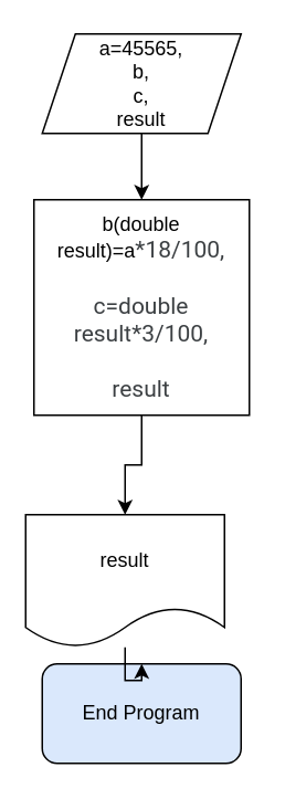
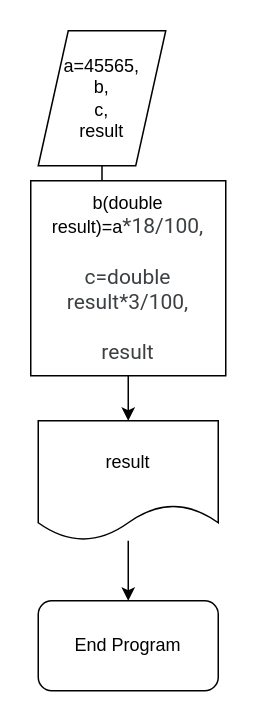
  <mxCell id="0" />
  <mxCell id="1" parent="0" />
- <mxCell id="2" value="End Program" style="rounded=1;whiteSpace=wrap;html=1;fillColor=#dae8fc;" vertex="1" parent="1"><mxGeometry x="25" y="400" width="120" height="60" as="geometry" /></mxCell>
+ <mxCell id="2" value="End Program" style="rounded=1;whiteSpace=wrap;html=1;" vertex="1" parent="1"><mxGeometry x="25" y="400" width="120" height="60" as="geometry" /></mxCell>
  <mxCell id="3" value="" style="edgeStyle=orthogonalEdgeStyle;rounded=0;orthogonalLoop=1;jettySize=auto;html=1;" edge="1" parent="1" source="4" target="6"><mxGeometry relative="1" as="geometry" /></mxCell>
- <mxCell id="4" value="a=45565,&lt;br&gt;b,&lt;br&gt;c,&lt;br&gt;result" style="shape=parallelogram;perimeter=parallelogramPerimeter;whiteSpace=wrap;html=1;fixedSize=1;" vertex="1" parent="1"><mxGeometry x="25" y="20" width="120" height="60" as="geometry" /></mxCell>
+ <mxCell id="4" value="a=45565,&lt;br&gt;b,&lt;br&gt;c,&lt;br&gt;result" style="shape=parallelogram;perimeter=parallelogramPerimeter;whiteSpace=wrap;html=1;fixedSize=1;" vertex="1" parent="1"><mxGeometry x="25" y="20" width="85" height="90" as="geometry" /></mxCell>
  <mxCell id="5" value="" style="edgeStyle=orthogonalEdgeStyle;rounded=0;orthogonalLoop=1;jettySize=auto;html=1;" edge="1" parent="1" source="6" target="8"><mxGeometry relative="1" as="geometry" /></mxCell>
  <mxCell id="6" value="b(double result)=a&lt;span style=&quot;color: rgb(60 , 64 , 67) ; font-family: &amp;#34;roboto&amp;#34; , &amp;#34;helvetica neue&amp;#34; , &amp;#34;helvetica&amp;#34; , sans-serif ; font-size: 14px ; text-align: left ; background-color: rgb(255 , 255 , 255)&quot;&gt;*18/100,&lt;br&gt;&lt;br&gt;c=double result&lt;/span&gt;&lt;span style=&quot;color: rgb(60 , 64 , 67) ; font-family: &amp;#34;roboto&amp;#34; , &amp;#34;helvetica neue&amp;#34; , &amp;#34;helvetica&amp;#34; , sans-serif ; font-size: 14px ; text-align: left ; background-color: rgb(255 , 255 , 255)&quot;&gt;*3/100,&lt;br&gt;&lt;br&gt;&lt;/span&gt;&lt;span style=&quot;color: rgb(60 , 64 , 67) ; font-family: &amp;#34;roboto&amp;#34; , &amp;#34;helvetica neue&amp;#34; , &amp;#34;helvetica&amp;#34; , sans-serif ; font-size: 14px ; text-align: left ; background-color: rgb(255 , 255 , 255)&quot;&gt;result&lt;br&gt;&lt;/span&gt;" style="whiteSpace=wrap;html=1;aspect=fixed;" vertex="1" parent="1"><mxGeometry x="20" y="120" width="130" height="130" as="geometry" /></mxCell>
  <mxCell id="7" value="" style="edgeStyle=orthogonalEdgeStyle;rounded=0;orthogonalLoop=1;jettySize=auto;html=1;" edge="1" parent="1" source="8" target="2"><mxGeometry relative="1" as="geometry" /></mxCell>
- <mxCell id="8" value="result" style="shape=document;whiteSpace=wrap;html=1;boundedLbl=1;" vertex="1" parent="1"><mxGeometry x="15" y="310" width="120" height="80" as="geometry" /></mxCell>
+ <mxCell id="8" value="result" style="shape=document;whiteSpace=wrap;html=1;boundedLbl=1;" vertex="1" parent="1"><mxGeometry x="25" y="280" width="120" height="80" as="geometry" /></mxCell>
